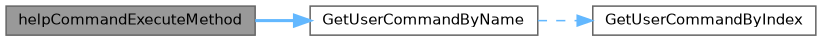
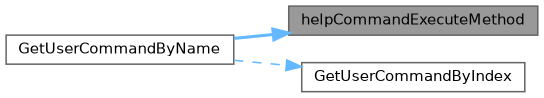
  digraph {
    rankdir=LR
    node [color=grey40 fillcolor=white fontname=Helvetica fontsize=10 shape=box style=filled]
    edge [color=steelblue1 fontname=Helvetica fontsize=10 labelfontname=Helvetica labelfontsize=10]
    n1 [color=gray40 fillcolor=grey60 fontcolor=black height=0.2 label=helpCommandExecuteMethod width=0.4]
    n2 [height=0.2 label=GetUserCommandByName width=0.4]
    n3 [height=0.2 label=GetUserCommandByIndex width=0.4]
-   n1 -> n2 [style=bold]
+   n2 -> n1 [style=bold]
    n2 -> n3 [style=dashed]
  }
